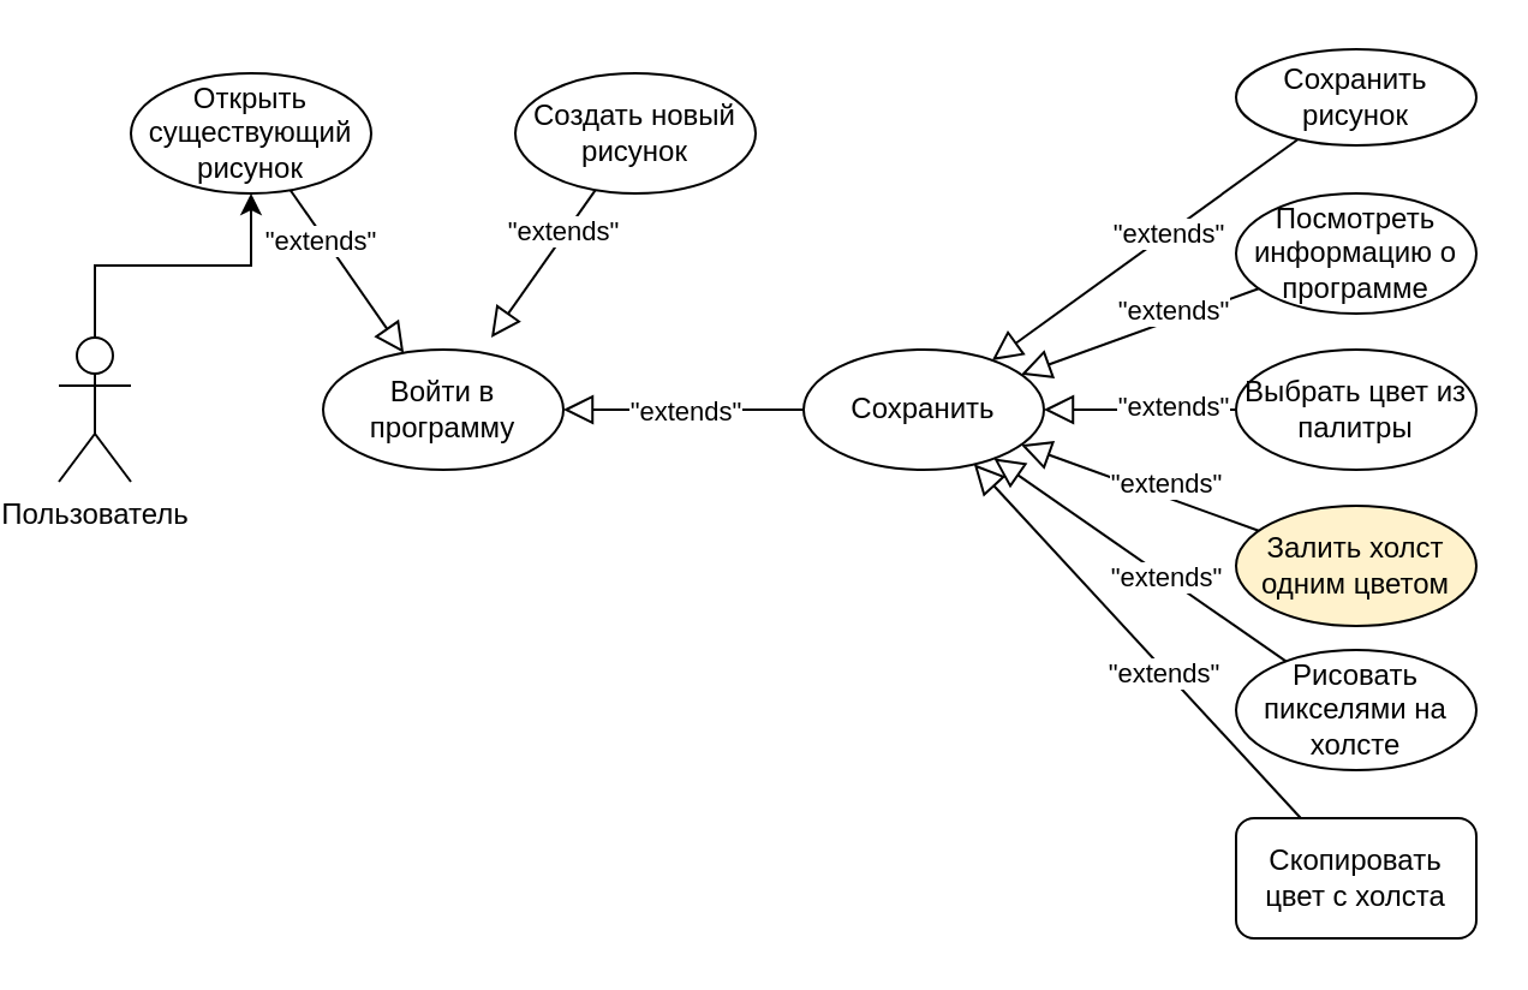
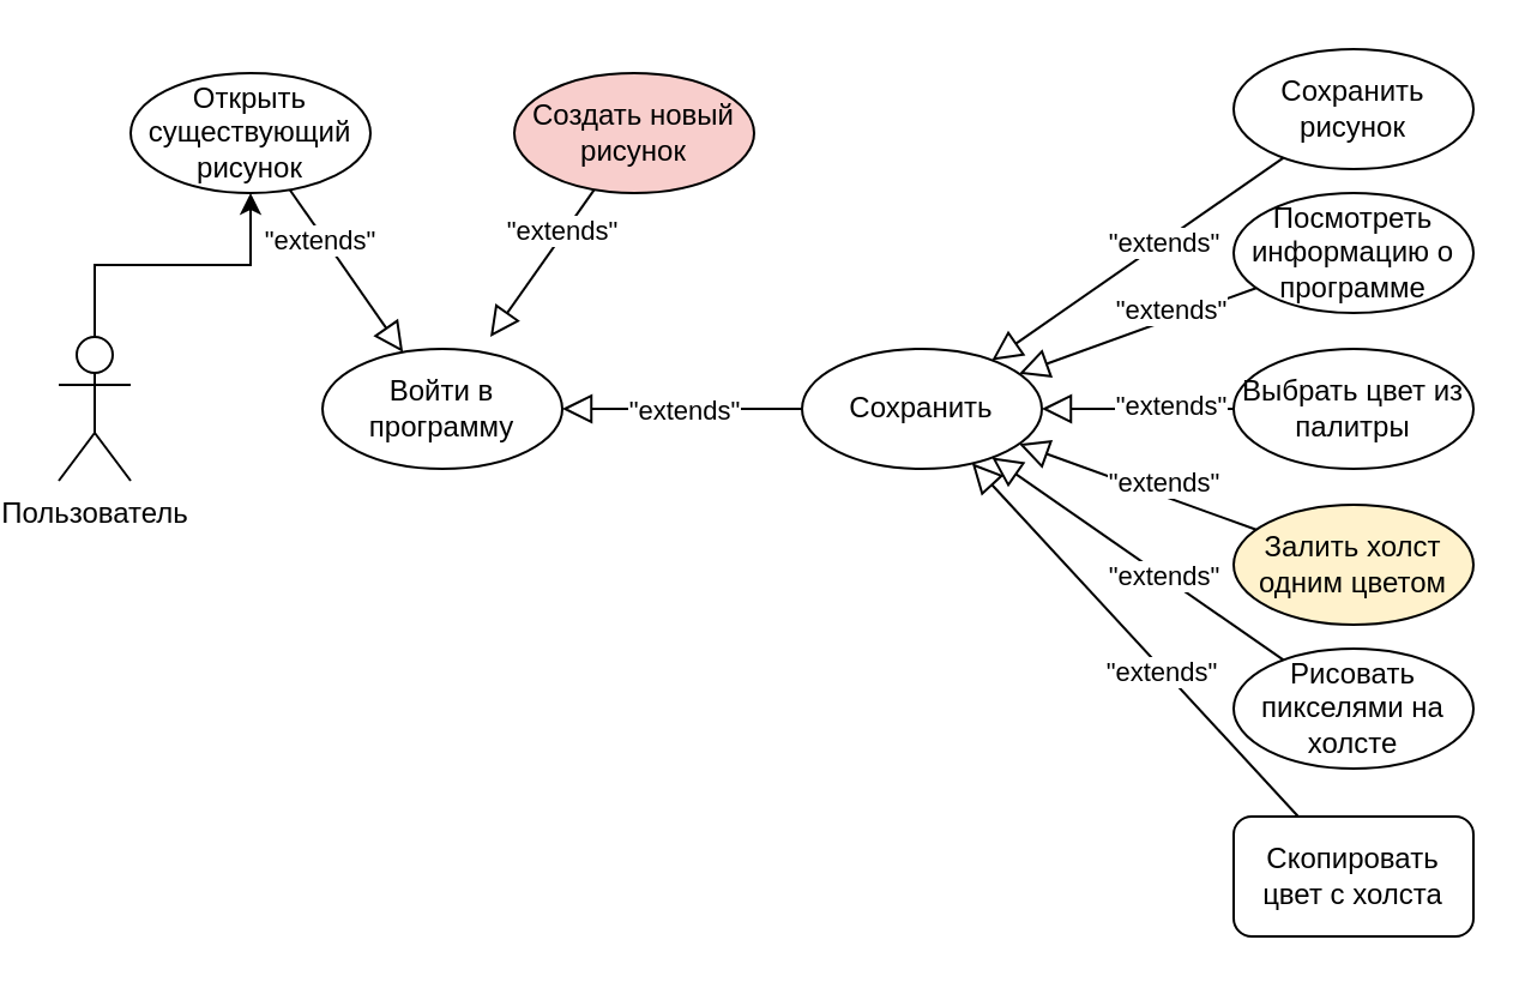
  <mxCell id="0" />
  <mxCell id="1" parent="0" />
  <mxCell id="2" style="edgeStyle=orthogonalEdgeStyle;rounded=0;orthogonalLoop=1;jettySize=auto;html=1;" parent="1" source="3" target="9" edge="1"><mxGeometry relative="1" as="geometry" /></mxCell>
  <mxCell id="3" value="Пользователь" style="shape=umlActor;verticalLabelPosition=bottom;verticalAlign=top;html=1;outlineConnect=0;" parent="1" vertex="1"><mxGeometry x="20" y="140" width="30" height="60" as="geometry" /></mxCell>
  <mxCell id="4" style="rounded=0;orthogonalLoop=1;jettySize=auto;html=1;endArrow=block;endFill=0;startSize=7;endSize=10;" parent="1" source="6" edge="1"><mxGeometry relative="1" as="geometry"><mxPoint x="200" y="140" as="targetPoint" /></mxGeometry></mxCell>
  <mxCell id="5" value="&quot;extends&quot;" style="edgeLabel;html=1;align=center;verticalAlign=middle;resizable=0;points=[];" parent="4" vertex="1" connectable="0"><mxGeometry x="-0.419" y="-2" relative="1" as="geometry"><mxPoint as="offset" /></mxGeometry></mxCell>
- <mxCell id="6" value="Создать новый&lt;br&gt;рисунок" style="ellipse;whiteSpace=wrap;html=1;" parent="1" vertex="1"><mxGeometry x="210" y="30" width="100" height="50" as="geometry" /></mxCell>
+ <mxCell id="6" value="Создать новый&lt;br&gt;рисунок" style="ellipse;whiteSpace=wrap;html=1;fillColor=#f8cecc;" parent="1" vertex="1"><mxGeometry x="210" y="30" width="100" height="50" as="geometry" /></mxCell>
  <mxCell id="7" style="rounded=0;orthogonalLoop=1;jettySize=auto;html=1;endArrow=block;endFill=0;endSize=10;" parent="1" source="9" target="30" edge="1"><mxGeometry relative="1" as="geometry" /></mxCell>
  <mxCell id="8" value="&quot;extends&quot;" style="edgeLabel;html=1;align=center;verticalAlign=middle;resizable=0;points=[];" parent="7" vertex="1" connectable="0"><mxGeometry x="-0.418" y="-2" relative="1" as="geometry"><mxPoint as="offset" /></mxGeometry></mxCell>
  <mxCell id="9" value="Открыть существующий рисунок" style="ellipse;whiteSpace=wrap;html=1;" parent="1" vertex="1"><mxGeometry x="50" y="30" width="100" height="50" as="geometry" /></mxCell>
  <mxCell id="10" style="rounded=0;orthogonalLoop=1;jettySize=auto;html=1;startArrow=none;startFill=0;endArrow=block;endFill=0;endSize=10;" parent="1" source="12" target="31" edge="1"><mxGeometry relative="1" as="geometry" /></mxCell>
  <mxCell id="11" value="&quot;extends&quot;" style="edgeLabel;html=1;align=center;verticalAlign=middle;resizable=0;points=[];" parent="10" vertex="1" connectable="0"><mxGeometry x="0.172" y="-2" relative="1" as="geometry"><mxPoint x="21.84" y="-13.27" as="offset" /></mxGeometry></mxCell>
- <mxCell id="12" value="Сохранить рисунок" style="ellipse;whiteSpace=wrap;html=1;" parent="1" vertex="1"><mxGeometry x="510" y="20" width="100" height="40" as="geometry" /></mxCell>
+ <mxCell id="12" value="Сохранить рисунок" style="ellipse;whiteSpace=wrap;html=1;" parent="1" vertex="1"><mxGeometry x="510" y="20" width="100" height="50" as="geometry" /></mxCell>
  <mxCell id="13" style="rounded=0;orthogonalLoop=1;jettySize=auto;html=1;startArrow=none;startFill=0;endArrow=block;endFill=0;endSize=10;" parent="1" source="15" target="31" edge="1"><mxGeometry relative="1" as="geometry" /></mxCell>
  <mxCell id="14" value="&quot;extends&quot;" style="edgeLabel;html=1;align=center;verticalAlign=middle;resizable=0;points=[];" parent="13" vertex="1" connectable="0"><mxGeometry x="-0.424" y="-1" relative="1" as="geometry"><mxPoint x="-16.01" y="-9.37" as="offset" /></mxGeometry></mxCell>
  <mxCell id="15" value="Рисовать пикселями на холсте" style="ellipse;whiteSpace=wrap;html=1;" parent="1" vertex="1"><mxGeometry x="510" y="270" width="100" height="50" as="geometry" /></mxCell>
  <mxCell id="16" style="rounded=0;orthogonalLoop=1;jettySize=auto;html=1;startArrow=none;startFill=0;endArrow=block;endFill=0;endSize=10;" parent="1" source="18" target="31" edge="1"><mxGeometry relative="1" as="geometry" /></mxCell>
  <mxCell id="17" value="&quot;extends&quot;" style="edgeLabel;html=1;align=center;verticalAlign=middle;resizable=0;points=[];" parent="16" vertex="1" connectable="0"><mxGeometry x="-0.401" y="-4" relative="1" as="geometry"><mxPoint x="-11.62" y="-6.09" as="offset" /></mxGeometry></mxCell>
  <mxCell id="18" value="Залить холст одним цветом" style="ellipse;whiteSpace=wrap;html=1;fillColor=#fff2cc;" parent="1" vertex="1"><mxGeometry x="510" y="210" width="100" height="50" as="geometry" /></mxCell>
  <mxCell id="19" style="rounded=0;orthogonalLoop=1;jettySize=auto;html=1;startArrow=none;startFill=0;endArrow=block;endFill=0;endSize=10;" parent="1" source="21" target="31" edge="1"><mxGeometry relative="1" as="geometry" /></mxCell>
  <mxCell id="20" value="&quot;extends&quot;" style="edgeLabel;html=1;align=center;verticalAlign=middle;resizable=0;points=[];" parent="19" vertex="1" connectable="0"><mxGeometry x="0.227" y="-3" relative="1" as="geometry"><mxPoint x="23.55" y="31.59" as="offset" /></mxGeometry></mxCell>
  <mxCell id="21" value="Скопировать цвет с холста" style="whiteSpace=wrap;html=1;rounded=1;" parent="1" vertex="1"><mxGeometry x="510" y="340" width="100" height="50" as="geometry" /></mxCell>
  <mxCell id="22" style="rounded=0;orthogonalLoop=1;jettySize=auto;html=1;startArrow=none;startFill=0;endArrow=block;endFill=0;endSize=10;" parent="1" source="24" target="31" edge="1"><mxGeometry relative="1" as="geometry" /></mxCell>
  <mxCell id="23" value="&quot;extends&quot;" style="edgeLabel;html=1;align=center;verticalAlign=middle;resizable=0;points=[];" parent="22" vertex="1" connectable="0"><mxGeometry x="-0.33" y="-2" relative="1" as="geometry"><mxPoint as="offset" /></mxGeometry></mxCell>
  <mxCell id="24" value="Выбрать цвет из палитры" style="ellipse;whiteSpace=wrap;html=1;" parent="1" vertex="1"><mxGeometry x="510" y="145" width="100" height="50" as="geometry" /></mxCell>
  <mxCell id="25" style="rounded=0;orthogonalLoop=1;jettySize=auto;html=1;startArrow=none;startFill=0;endArrow=block;endFill=0;endSize=10;" parent="1" source="27" target="31" edge="1"><mxGeometry relative="1" as="geometry" /></mxCell>
  <mxCell id="26" value="&quot;extends&quot;" style="edgeLabel;html=1;align=center;verticalAlign=middle;resizable=0;points=[];" parent="25" vertex="1" connectable="0"><mxGeometry x="-0.293" y="-4" relative="1" as="geometry"><mxPoint as="offset" /></mxGeometry></mxCell>
  <mxCell id="27" value="Посмотреть информацию о программе" style="ellipse;whiteSpace=wrap;html=1;" parent="1" vertex="1"><mxGeometry x="510" y="80" width="100" height="50" as="geometry" /></mxCell>
  <mxCell id="28" style="edgeStyle=orthogonalEdgeStyle;rounded=0;orthogonalLoop=1;jettySize=auto;html=1;startArrow=block;startFill=0;startSize=10;endArrow=none;endFill=0;" parent="1" source="30" target="31" edge="1"><mxGeometry relative="1" as="geometry" /></mxCell>
  <mxCell id="29" value="&quot;extends&quot;" style="edgeLabel;html=1;align=center;verticalAlign=middle;resizable=0;points=[];" parent="28" vertex="1" connectable="0"><mxGeometry x="-0.296" y="-1" relative="1" as="geometry"><mxPoint x="15" y="-1" as="offset" /></mxGeometry></mxCell>
  <mxCell id="30" value="Войти в программу" style="ellipse;whiteSpace=wrap;html=1;" parent="1" vertex="1"><mxGeometry x="130" y="145" width="100" height="50" as="geometry" /></mxCell>
  <mxCell id="31" value="Сохранить" style="ellipse;whiteSpace=wrap;html=1;" parent="1" vertex="1"><mxGeometry x="330" y="145" width="100" height="50" as="geometry" /></mxCell>
